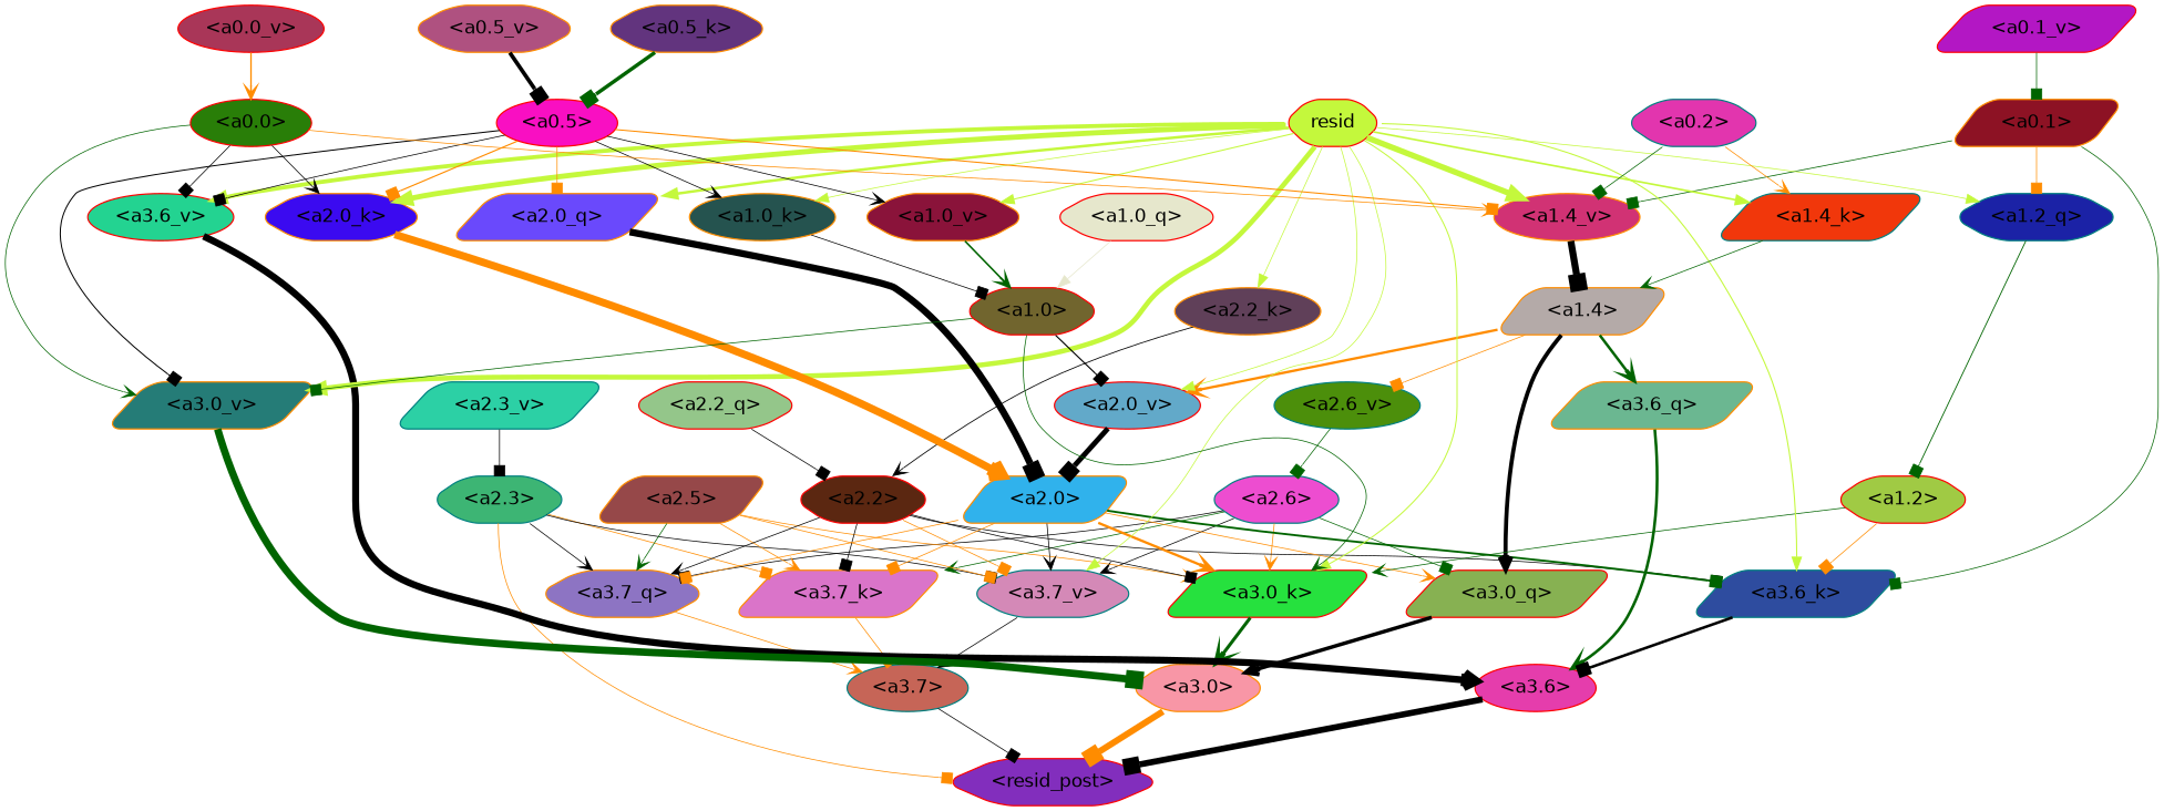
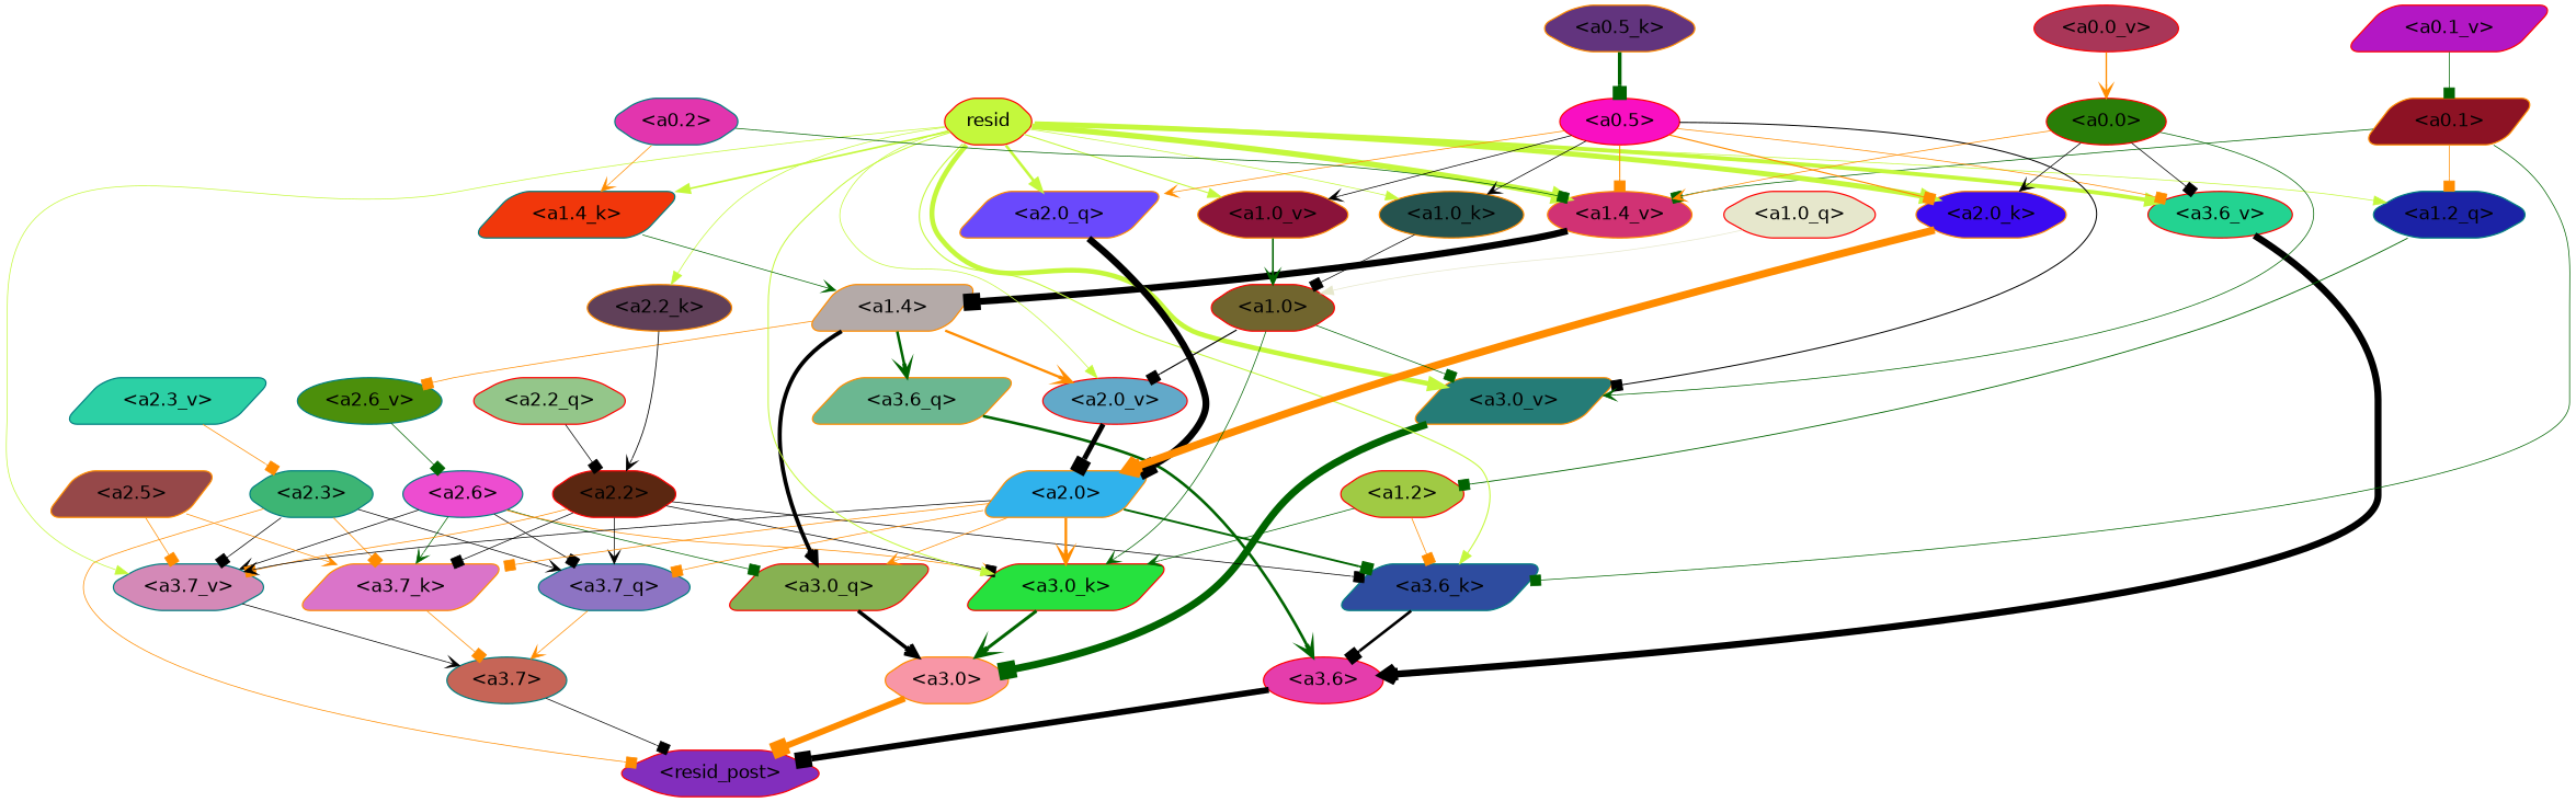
  strict digraph {
    splines=true
    node [color=darkorange fontname=Helvetica shape=hexagon style="filled, rounded"]
    edge [arrowhead=box color=black penwidth=0.6]
    "<a3.7>" [color=teal fillcolor="#c66557" shape=ellipse]
    "<resid_post>" [color=red fillcolor="#822ebd"]
    "<a3.6>" [color=red fillcolor="#e53dac" shape=ellipse]
    "<a3.0>" [fillcolor="#f896a6"]
    "<a2.3>" [color=teal fillcolor="#3db574"]
-   "<a3.7_q>" [fillcolor="#8d74c3"]
+   "<a3.7_q>" [color=teal fillcolor="#8d74c3"]
    "<a3.7_k>" [fillcolor="#da74c9" shape=parallelogram]
    "<a3.7_v>" [color=teal fillcolor="#d489b7"]
    "<a3.6_q>" [fillcolor="#6bb791" shape=parallelogram]
    "<a3.0_q>" [color=red fillcolor="#87b152" shape=parallelogram]
    "<a3.6_k>" [color=teal fillcolor="#2e4c9f" shape=parallelogram]
    "<a3.0_k>" [color=red fillcolor="#26e13e" shape=parallelogram]
    "<a3.6_v>" [color=red fillcolor="#23d391" shape=ellipse]
    "<a3.0_v>" [fillcolor="#257c77" shape=parallelogram]
-   "<a2.6>" [color=teal fillcolor="#ed4dd0"]
+   "<a2.6>" [color=teal fillcolor="#ed4dd0" shape=ellipse]
    "<a2.5>" [fillcolor="#964849" shape=parallelogram]
    "<a2.2>" [color=red fillcolor="#5b2711"]
    "<a2.0>" [fillcolor="#30b2ec" shape=parallelogram]
    "<a1.4>" [fillcolor="#b4aaa8" shape=parallelogram]
    "<a2.6_v>" [color=teal fillcolor="#4c8f0b" shape=ellipse]
    "<a2.0_v>" [color=red fillcolor="#62a9c9" shape=ellipse]
    "<a1.2>" [color=red fillcolor="#a0ca44"]
    "<a0.1>" [fillcolor="#8d1224" shape=parallelogram]
    "<a1.2_q>" [color=teal fillcolor="#1b22a6"]
    "<a1.4_v>" [fillcolor="#d13274" shape=ellipse]
    n26 [color=red fillcolor="#c4f83c" label=resid]
    "<a2.0_q>" [fillcolor="#6a49fc" shape=parallelogram]
    "<a2.2_k>" [fillcolor="#604059" shape=ellipse]
    "<a2.0_k>" [fillcolor="#3b0af0"]
    "<a1.4_k>" [color=teal fillcolor="#f1370b" shape=parallelogram]
    "<a1.0_k>" [fillcolor="#25534f" shape=ellipse]
    "<a1.0_v>" [fillcolor="#8a133a"]
    "<a1.0>" [color=red fillcolor="#71652e"]
    "<a0.5>" [color=red fillcolor="#f90fc2" shape=ellipse]
    "<a0.0>" [color=red fillcolor="#297e08" shape=ellipse]
    "<a2.2_q>" [color=red fillcolor="#94c68a"]
    "<a2.3_v>" [color=teal fillcolor="#2cd0a5" shape=parallelogram]
    "<a1.0_q>" [color=red fillcolor="#e6e7cc"]
    "<a0.2>" [color=teal fillcolor="#e235ae"]
    "<a0.5_k>" [fillcolor="#62347e"]
-   "<a0.5_v>" [fillcolor="#af5180"]
    "<a0.1_v>" [color=red fillcolor="#b317c4" shape=parallelogram]
    "<a0.0_v>" [color=red fillcolor="#a93658" shape=ellipse]
    "<a3.7>" -> "<resid_post>"
    "<a3.6>" -> "<resid_post>" [penwidth=4.751592040061951]
    "<a3.0>" -> "<resid_post>" [color=darkorange penwidth=4.904066681861877]
    "<a2.3>" -> "<resid_post>" [color=darkorange]
    "<a2.3>" -> "<a3.7_q>" [arrowhead=vee]
    "<a2.3>" -> "<a3.7_k>" [color=darkorange penwidth=0.6069068089127541]
    "<a2.3>" -> "<a3.7_v>"
    "<a3.7_q>" -> "<a3.7>" [arrowhead=vee color=darkorange]
    "<a3.7_k>" -> "<a3.7>" [color=darkorange]
    "<a3.7_v>" -> "<a3.7>" [arrowhead=vee]
    "<a3.6_q>" -> "<a3.6>" [arrowhead=vee color=darkgreen penwidth=2.160832464694977]
    "<a3.0_q>" -> "<a3.0>" [arrowhead=vee penwidth=2.870753765106201]
    "<a3.6_k>" -> "<a3.6>" [penwidth=2.13908451795578]
    "<a3.0_k>" -> "<a3.0>" [arrowhead=vee color=darkgreen penwidth=2.520303964614868]
    "<a3.6_v>" -> "<a3.6>" [arrowhead=vee penwidth=5.297133803367615]
    "<a3.0_v>" -> "<a3.0>" [color=darkgreen penwidth=5.680712580680847]
    "<a2.6>" -> "<a3.7_q>"
    "<a2.6>" -> "<a3.7_k>" [arrowhead=vee color=darkgreen]
    "<a2.6>" -> "<a3.7_v>" [arrowhead=vee]
    "<a2.6>" -> "<a3.0_q>" [color=darkgreen]
    "<a2.6>" -> "<a3.0_k>" [arrowhead=vee color=darkorange]
-   "<a2.5>" -> "<a3.7_q>" [arrowhead=vee color=darkgreen]
    "<a2.5>" -> "<a3.7_k>" [arrowhead=vee color=darkorange]
    "<a2.5>" -> "<a3.7_v>" [color=darkorange]
-   "<a2.5>" -> "<a3.0_k>" [arrowhead=vee color=darkorange]
    "<a2.2>" -> "<a3.7_q>" [arrowhead=vee]
    "<a2.2>" -> "<a3.7_k>"
    "<a2.2>" -> "<a3.7_v>" [color=darkorange]
    "<a2.2>" -> "<a3.6_k>"
    "<a2.2>" -> "<a3.0_k>"
    "<a2.0>" -> "<a3.7_q>" [color=darkorange]
    "<a2.0>" -> "<a3.7_k>" [color=darkorange]
    "<a2.0>" -> "<a3.7_v>" [arrowhead=vee]
    "<a2.0>" -> "<a3.0_q>" [arrowhead=vee color=darkorange]
    "<a2.0>" -> "<a3.6_k>" [color=darkgreen penwidth=1.564806342124939]
    "<a2.0>" -> "<a3.0_k>" [arrowhead=vee color=darkorange penwidth=1.9353990852832794]
    "<a1.4>" -> "<a3.6_q>" [arrowhead=vee color=darkgreen penwidth=2.0727532356977463]
    "<a1.4>" -> "<a3.0_q>" [arrowhead=vee penwidth=3.1279823780059814]
    "<a1.4>" -> "<a2.6_v>" [color=darkorange]
    "<a1.4>" -> "<a2.0_v>" [arrowhead=vee color=darkorange penwidth=1.9170897603034973]
    "<a2.6_v>" -> "<a2.6>" [color=darkgreen]
    "<a2.0_v>" -> "<a2.0>" [penwidth=3.9621697664260864]
    "<a1.2>" -> "<a3.6_k>" [color=darkorange]
    "<a1.2>" -> "<a3.0_k>" [arrowhead=vee color=darkgreen]
    "<a0.1>" -> "<a3.6_k>" [color=darkgreen]
    "<a0.1>" -> "<a1.2_q>" [color=darkorange]
    "<a0.1>" -> "<a1.4_v>" [color=darkgreen penwidth=0.6202214732766151]
    "<a1.2_q>" -> "<a1.2>" [color=darkgreen penwidth=0.7185482024215162]
    "<a1.4_v>" -> "<a1.4>" [penwidth=5.280138969421387]
    n26 -> "<a3.7_v>" [color="#c4f83c" arrowhead=""]
    n26 -> "<a3.6_k>" [color="#c4f83c" penwidth=0.8915999233722687 arrowhead=""]
    n26 -> "<a3.0_k>" [color="#c4f83c" penwidth=0.832088902592659 arrowhead=""]
    n26 -> "<a3.6_v>" [color="#c4f83c" penwidth=3.1840110421180725 arrowhead=""]
    n26 -> "<a3.0_v>" [color="#c4f83c" penwidth=3.8132747188210487 arrowhead=""]
    n26 -> "<a2.0_v>" [color="#c4f83c" arrowhead=""]
    n26 -> "<a1.2_q>" [color="#c4f83c" arrowhead=""]
    n26 -> "<a1.4_v>" [color="#c4f83c" penwidth=4.4888065457344055 arrowhead=""]
    n26 -> "<a2.0_q>" [color="#c4f83c" penwidth=2.084651827812195 arrowhead=""]
    n26 -> "<a2.2_k>" [color="#c4f83c" arrowhead=""]
    n26 -> "<a2.0_k>" [color="#c4f83c" penwidth=4.084526404738426 arrowhead=""]
    n26 -> "<a1.4_k>" [color="#c4f83c" penwidth=1.3912410736083984 arrowhead=""]
    n26 -> "<a1.0_k>" [color="#c4f83c" arrowhead=""]
    n26 -> "<a1.0_v>" [color="#c4f83c" penwidth=0.8796700537204742 arrowhead=""]
    "<a2.0_q>" -> "<a2.0>" [penwidth=5.29856276512146]
    "<a2.2_k>" -> "<a2.2>" [arrowhead=vee penwidth=0.6722683310508728]
    "<a2.0_k>" -> "<a2.0>" [arrowhead=vee color=darkorange penwidth=5.859246134757996]
    "<a1.4_k>" -> "<a1.4>" [arrowhead=vee color=darkgreen]
    "<a1.0_k>" -> "<a1.0>"
    "<a1.0_v>" -> "<a1.0>" [arrowhead=vee color=darkgreen penwidth=1.318962275981903]
    "<a1.0>" -> "<a3.0_k>" [arrowhead=vee color=darkgreen]
    "<a1.0>" -> "<a3.0_v>" [color=darkgreen]
    "<a1.0>" -> "<a2.0_v>" [penwidth=0.9450988052412868]
-   "<a0.5>" -> "<a3.6_v>"
+   "<a0.5>" -> "<a3.6_v>" [color=darkorange]
    "<a0.5>" -> "<a3.0_v>" [penwidth=0.8331108838319778]
    "<a0.5>" -> "<a1.4_v>" [color=darkorange penwidth=0.8757842034101486]
-   "<a0.5>" -> "<a2.0_q>" [color=darkorange]
+   "<a0.5>" -> "<a2.0_q>" [arrowhead=vee color=darkorange]
    "<a0.5>" -> "<a2.0_k>" [color=darkorange penwidth=0.9412797391414642]
    "<a0.5>" -> "<a1.0_k>" [arrowhead=vee]
    "<a0.5>" -> "<a1.0_v>" [arrowhead=vee]
    "<a0.0>" -> "<a3.6_v>"
    "<a0.0>" -> "<a3.0_v>" [arrowhead=vee color=darkgreen]
    "<a0.0>" -> "<a1.4_v>" [arrowhead=vee color=darkorange]
    "<a0.0>" -> "<a2.0_k>" [arrowhead=vee]
    "<a2.2_q>" -> "<a2.2>"
-   "<a2.3_v>" -> "<a2.3>"
+   "<a2.3_v>" -> "<a2.3>" [color=darkorange]
    "<a1.0_q>" -> "<a1.0>" [color="#e6e7cc" arrowhead=""]
    "<a0.2>" -> "<a1.4_v>" [color=darkgreen]
    "<a0.2>" -> "<a1.4_k>" [arrowhead=vee color=darkorange]
    "<a0.5_k>" -> "<a0.5>" [color=darkgreen penwidth=2.833264708518982]
-   "<a0.5_v>" -> "<a0.5>" [penwidth=3.0403636693954468]
    "<a0.1_v>" -> "<a0.1>" [color=darkgreen]
    "<a0.0_v>" -> "<a0.0>" [arrowhead=vee color=darkorange penwidth=1.1078208088874817]
  }
